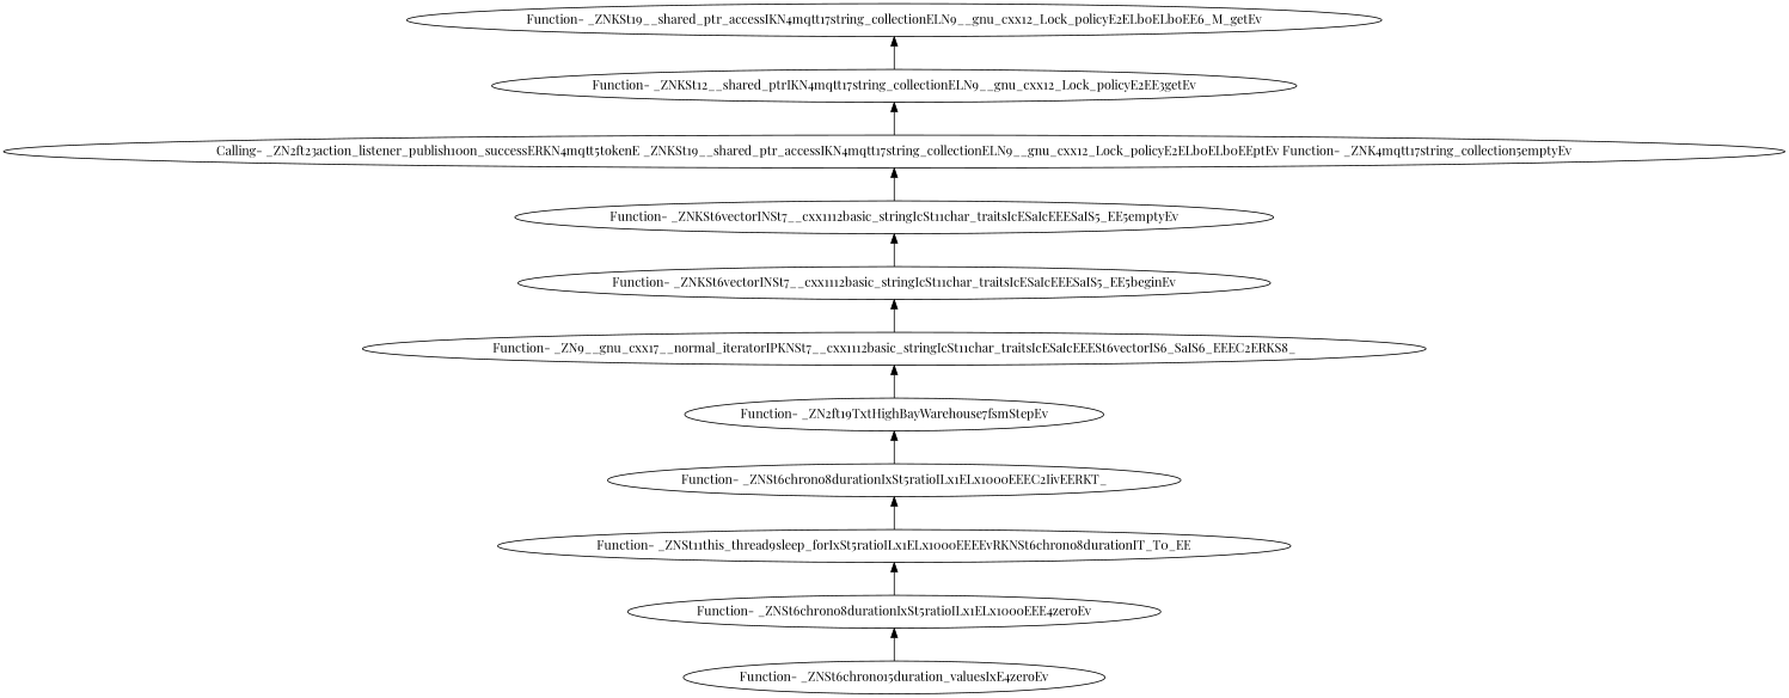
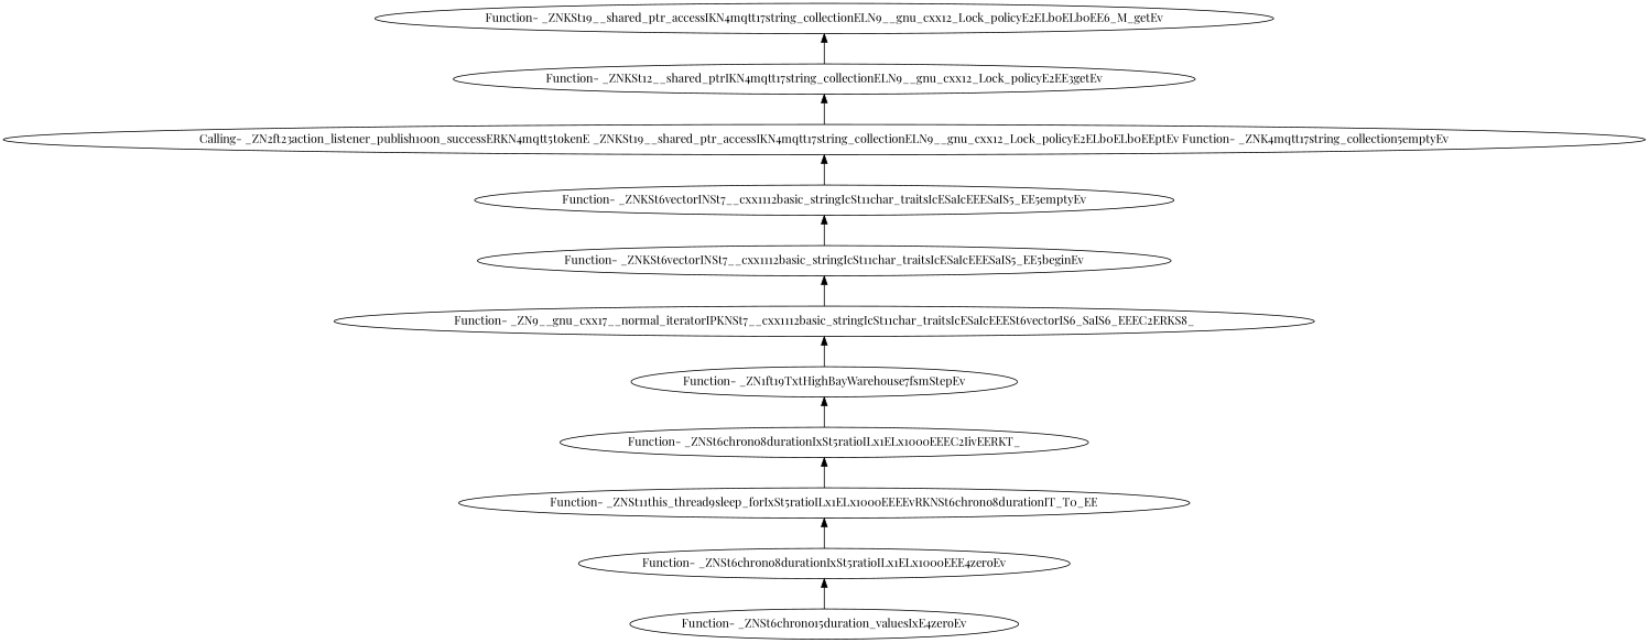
  digraph {
    fontname="Playfair Display"
    node [fontname="Playfair Display"]
    edge [dir=back fontname="Playfair Display"]
    "Function- _ZNSt6chrono8durationIxSt5ratioILx1ELx1000EEE4zeroEv"
    "Function- _ZNSt6chrono15duration_valuesIxE4zeroEv"
    "Function- _ZNSt11this_thread9sleep_forIxSt5ratioILx1ELx1000EEEEvRKNSt6chrono8durationIT_T0_EE"
    "Function- _ZNSt6chrono8durationIxSt5ratioILx1ELx1000EEEC2IivEERKT_"
-   "Function- _ZN2ft19TxtHighBayWarehouse7fsmStepEv"
+   "Function- _ZN2ft19TxtHighBayWarehouse7fsmStepEv" [label="Function- _ZN1ft19TxtHighBayWarehouse7fsmStepEv"]
    "Function- _ZN9__gnu_cxx17__normal_iteratorIPKNSt7__cxx1112basic_stringIcSt11char_traitsIcESaIcEEESt6vectorIS6_SaIS6_EEEC2ERKS8_"
    "Function- _ZNKSt6vectorINSt7__cxx1112basic_stringIcSt11char_traitsIcESaIcEEESaIS5_EE5beginEv"
    "Function- _ZNKSt6vectorINSt7__cxx1112basic_stringIcSt11char_traitsIcESaIcEEESaIS5_EE5emptyEv"
    "Calling- _ZN2ft23action_listener_publish10on_successERKN4mqtt5tokenE _ZNKSt19__shared_ptr_accessIKN4mqtt17string_collectionELN9__gnu_cxx12_Lock_policyE2ELb0ELb0EEptEv Function- _ZNK4mqtt17string_collection5emptyEv"
    "Function- _ZNKSt12__shared_ptrIKN4mqtt17string_collectionELN9__gnu_cxx12_Lock_policyE2EE3getEv"
    "Function- _ZNKSt19__shared_ptr_accessIKN4mqtt17string_collectionELN9__gnu_cxx12_Lock_policyE2ELb0ELb0EE6_M_getEv"
    "Function- _ZNSt6chrono8durationIxSt5ratioILx1ELx1000EEE4zeroEv" -> "Function- _ZNSt6chrono15duration_valuesIxE4zeroEv"
    "Function- _ZNSt11this_thread9sleep_forIxSt5ratioILx1ELx1000EEEEvRKNSt6chrono8durationIT_T0_EE" -> "Function- _ZNSt6chrono8durationIxSt5ratioILx1ELx1000EEE4zeroEv"
    "Function- _ZNSt6chrono8durationIxSt5ratioILx1ELx1000EEEC2IivEERKT_" -> "Function- _ZNSt11this_thread9sleep_forIxSt5ratioILx1ELx1000EEEEvRKNSt6chrono8durationIT_T0_EE"
    "Function- _ZN2ft19TxtHighBayWarehouse7fsmStepEv" -> "Function- _ZNSt6chrono8durationIxSt5ratioILx1ELx1000EEEC2IivEERKT_"
    "Function- _ZN9__gnu_cxx17__normal_iteratorIPKNSt7__cxx1112basic_stringIcSt11char_traitsIcESaIcEEESt6vectorIS6_SaIS6_EEEC2ERKS8_" -> "Function- _ZN2ft19TxtHighBayWarehouse7fsmStepEv"
    "Function- _ZNKSt6vectorINSt7__cxx1112basic_stringIcSt11char_traitsIcESaIcEEESaIS5_EE5beginEv" -> "Function- _ZN9__gnu_cxx17__normal_iteratorIPKNSt7__cxx1112basic_stringIcSt11char_traitsIcESaIcEEESt6vectorIS6_SaIS6_EEEC2ERKS8_"
    "Function- _ZNKSt6vectorINSt7__cxx1112basic_stringIcSt11char_traitsIcESaIcEEESaIS5_EE5emptyEv" -> "Function- _ZNKSt6vectorINSt7__cxx1112basic_stringIcSt11char_traitsIcESaIcEEESaIS5_EE5beginEv"
    "Calling- _ZN2ft23action_listener_publish10on_successERKN4mqtt5tokenE _ZNKSt19__shared_ptr_accessIKN4mqtt17string_collectionELN9__gnu_cxx12_Lock_policyE2ELb0ELb0EEptEv Function- _ZNK4mqtt17string_collection5emptyEv" -> "Function- _ZNKSt6vectorINSt7__cxx1112basic_stringIcSt11char_traitsIcESaIcEEESaIS5_EE5emptyEv"
    "Function- _ZNKSt12__shared_ptrIKN4mqtt17string_collectionELN9__gnu_cxx12_Lock_policyE2EE3getEv" -> "Calling- _ZN2ft23action_listener_publish10on_successERKN4mqtt5tokenE _ZNKSt19__shared_ptr_accessIKN4mqtt17string_collectionELN9__gnu_cxx12_Lock_policyE2ELb0ELb0EEptEv Function- _ZNK4mqtt17string_collection5emptyEv"
    "Function- _ZNKSt19__shared_ptr_accessIKN4mqtt17string_collectionELN9__gnu_cxx12_Lock_policyE2ELb0ELb0EE6_M_getEv" -> "Function- _ZNKSt12__shared_ptrIKN4mqtt17string_collectionELN9__gnu_cxx12_Lock_policyE2EE3getEv"
  }
